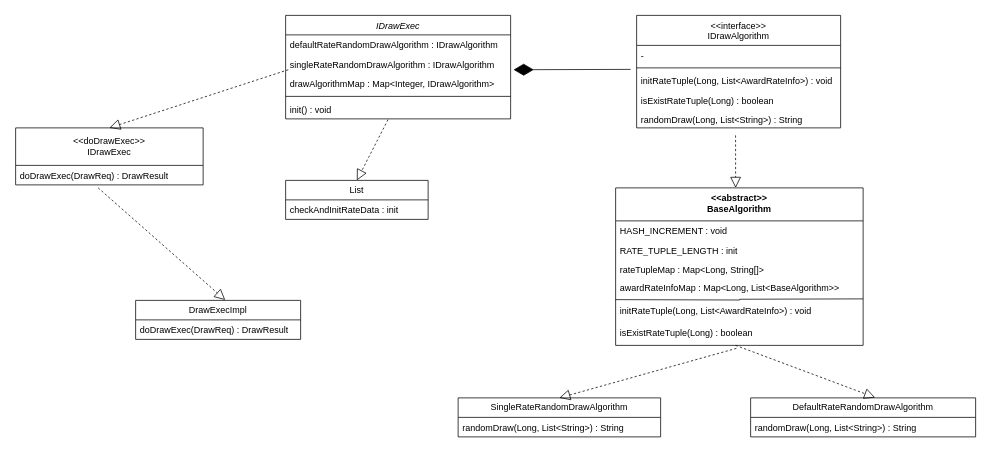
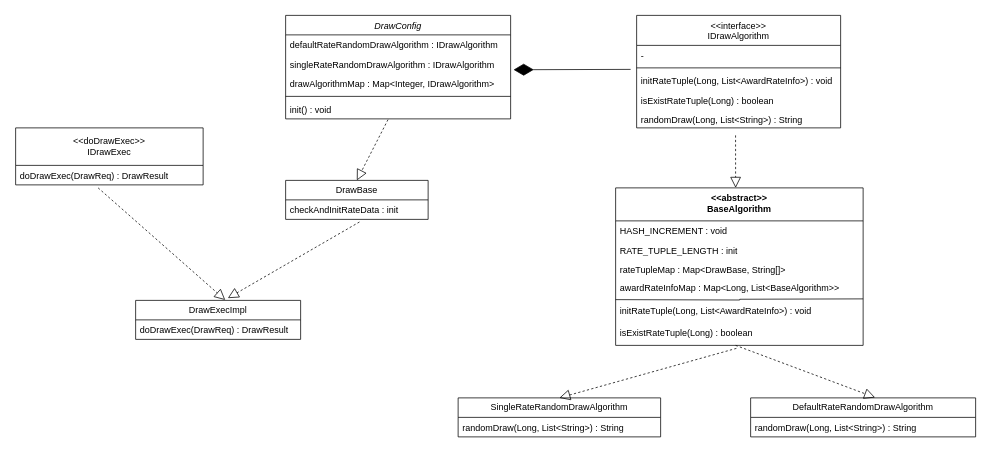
  <mxCell id="0" />
  <mxCell id="1" parent="0" />
- <mxCell id="2" value="IDrawExec" style="swimlane;fontStyle=2;align=center;verticalAlign=top;childLayout=stackLayout;horizontal=1;startSize=26;horizontalStack=0;resizeParent=1;resizeLast=0;collapsible=1;marginBottom=0;rounded=0;shadow=0;strokeWidth=1;" parent="1" vertex="1"><mxGeometry x="380" y="20" width="300" height="138" as="geometry"><mxRectangle x="230" y="140" width="160" height="26" as="alternateBounds" /></mxGeometry></mxCell>
+ <mxCell id="2" value="DrawConfig" style="swimlane;fontStyle=2;align=center;verticalAlign=top;childLayout=stackLayout;horizontal=1;startSize=26;horizontalStack=0;resizeParent=1;resizeLast=0;collapsible=1;marginBottom=0;rounded=0;shadow=0;strokeWidth=1;" parent="1" vertex="1"><mxGeometry x="380" y="20" width="300" height="138" as="geometry"><mxRectangle x="230" y="140" width="160" height="26" as="alternateBounds" /></mxGeometry></mxCell>
  <mxCell id="3" value="defaultRateRandomDrawAlgorithm : IDrawAlgorithm" style="text;align=left;verticalAlign=top;spacingLeft=4;spacingRight=4;overflow=hidden;rotatable=0;points=[[0,0.5],[1,0.5]];portConstraint=eastwest;" parent="2" vertex="1"><mxGeometry y="26" width="300" height="26" as="geometry" /></mxCell>
  <mxCell id="4" value="singleRateRandomDrawAlgorithm : IDrawAlgorithm" style="text;align=left;verticalAlign=top;spacingLeft=4;spacingRight=4;overflow=hidden;rotatable=0;points=[[0,0.5],[1,0.5]];portConstraint=eastwest;rounded=0;shadow=0;html=0;" parent="2" vertex="1"><mxGeometry y="52" width="300" height="26" as="geometry" /></mxCell>
  <mxCell id="5" value="drawAlgorithmMap : Map&lt;Integer, IDrawAlgorithm&gt;" style="text;align=left;verticalAlign=top;spacingLeft=4;spacingRight=4;overflow=hidden;rotatable=0;points=[[0,0.5],[1,0.5]];portConstraint=eastwest;rounded=0;shadow=0;html=0;" parent="2" vertex="1"><mxGeometry y="78" width="300" height="26" as="geometry" /></mxCell>
  <mxCell id="6" value="" style="line;html=1;strokeWidth=1;align=left;verticalAlign=middle;spacingTop=-1;spacingLeft=3;spacingRight=3;rotatable=0;labelPosition=right;points=[];portConstraint=eastwest;" parent="2" vertex="1"><mxGeometry y="104" width="300" height="8" as="geometry" /></mxCell>
  <mxCell id="7" value="init() : void" style="text;align=left;verticalAlign=top;spacingLeft=4;spacingRight=4;overflow=hidden;rotatable=0;points=[[0,0.5],[1,0.5]];portConstraint=eastwest;" parent="2" vertex="1"><mxGeometry y="112" width="300" height="26" as="geometry" /></mxCell>
  <mxCell id="8" value="&lt;&lt;interface&gt;&gt;&#10;IDrawAlgorithm" style="swimlane;fontStyle=0;align=center;verticalAlign=top;childLayout=stackLayout;horizontal=1;startSize=40;horizontalStack=0;resizeParent=1;resizeLast=0;collapsible=1;marginBottom=0;rounded=0;shadow=0;strokeWidth=1;" parent="1" vertex="1"><mxGeometry x="848" y="20" width="272" height="150" as="geometry"><mxRectangle x="550" y="140" width="160" height="26" as="alternateBounds" /></mxGeometry></mxCell>
  <mxCell id="9" value="-" style="text;align=left;verticalAlign=top;spacingLeft=4;spacingRight=4;overflow=hidden;rotatable=0;points=[[0,0.5],[1,0.5]];portConstraint=eastwest;" parent="8" vertex="1"><mxGeometry y="40" width="272" height="26" as="geometry" /></mxCell>
  <mxCell id="10" value="" style="line;html=1;strokeWidth=1;align=left;verticalAlign=middle;spacingTop=-1;spacingLeft=3;spacingRight=3;rotatable=0;labelPosition=right;points=[];portConstraint=eastwest;" parent="8" vertex="1"><mxGeometry y="66" width="272" height="8" as="geometry" /></mxCell>
  <mxCell id="11" value="initRateTuple(Long, List&lt;AwardRateInfo&gt;) : void" style="text;align=left;verticalAlign=top;spacingLeft=4;spacingRight=4;overflow=hidden;rotatable=0;points=[[0,0.5],[1,0.5]];portConstraint=eastwest;" parent="8" vertex="1"><mxGeometry y="74" width="272" height="26" as="geometry" /></mxCell>
  <mxCell id="12" value="isExistRateTuple(Long) : boolean" style="text;align=left;verticalAlign=top;spacingLeft=4;spacingRight=4;overflow=hidden;rotatable=0;points=[[0,0.5],[1,0.5]];portConstraint=eastwest;" vertex="1" parent="8"><mxGeometry y="100" width="272" height="26" as="geometry" /></mxCell>
  <mxCell id="13" value="randomDraw(Long, List&lt;String&gt;) : String" style="text;align=left;verticalAlign=top;spacingLeft=4;spacingRight=4;overflow=hidden;rotatable=0;points=[[0,0.5],[1,0.5]];portConstraint=eastwest;" vertex="1" parent="8"><mxGeometry y="126" width="272" height="24" as="geometry" /></mxCell>
  <mxCell id="14" value="" style="endArrow=diamondThin;endFill=1;endSize=24;html=1;rounded=0;entryX=1.013;entryY=0.788;entryDx=0;entryDy=0;entryPerimeter=0;" edge="1" parent="1" target="4"><mxGeometry width="160" relative="1" as="geometry"><mxPoint x="840" y="92" as="sourcePoint" /><mxPoint x="830" y="260" as="targetPoint" /></mxGeometry></mxCell>
  <mxCell id="15" value="&amp;lt;&amp;lt;abstract&amp;gt;&amp;gt;&lt;div&gt;BaseAlgorithm&lt;/div&gt;" style="swimlane;fontStyle=1;align=center;verticalAlign=top;childLayout=stackLayout;horizontal=1;startSize=44;horizontalStack=0;resizeParent=1;resizeParentMax=0;resizeLast=0;collapsible=1;marginBottom=0;whiteSpace=wrap;html=1;" vertex="1" parent="1"><mxGeometry x="820" y="250" width="330" height="210" as="geometry" /></mxCell>
  <mxCell id="16" value="HASH_INCREMENT : void" style="text;strokeColor=none;fillColor=none;align=left;verticalAlign=top;spacingLeft=4;spacingRight=4;overflow=hidden;rotatable=0;points=[[0,0.5],[1,0.5]];portConstraint=eastwest;whiteSpace=wrap;html=1;" vertex="1" parent="15"><mxGeometry y="44" width="330" height="26" as="geometry" /></mxCell>
  <mxCell id="17" value="RATE_TUPLE_LENGTH : init" style="text;strokeColor=none;fillColor=none;align=left;verticalAlign=top;spacingLeft=4;spacingRight=4;overflow=hidden;rotatable=0;points=[[0,0.5],[1,0.5]];portConstraint=eastwest;whiteSpace=wrap;html=1;" vertex="1" parent="15"><mxGeometry y="70" width="330" height="26" as="geometry" /></mxCell>
- <mxCell id="18" value="rateTupleMap :&amp;nbsp;Map&amp;lt;Long, String[]&amp;gt;" style="text;strokeColor=none;fillColor=none;align=left;verticalAlign=top;spacingLeft=4;spacingRight=4;overflow=hidden;rotatable=0;points=[[0,0.5],[1,0.5]];portConstraint=eastwest;whiteSpace=wrap;html=1;" vertex="1" parent="15"><mxGeometry y="96" width="330" height="24" as="geometry" /></mxCell>
+ <mxCell id="18" value="rateTupleMap :&amp;nbsp;Map&amp;lt;DrawBase, String[]&amp;gt;" style="text;strokeColor=none;fillColor=none;align=left;verticalAlign=top;spacingLeft=4;spacingRight=4;overflow=hidden;rotatable=0;points=[[0,0.5],[1,0.5]];portConstraint=eastwest;whiteSpace=wrap;html=1;" vertex="1" parent="15"><mxGeometry y="96" width="330" height="24" as="geometry" /></mxCell>
  <mxCell id="19" value="awardRateInfoMap :&amp;nbsp;Map&amp;lt;Long, List&amp;lt;BaseAlgorithm&amp;gt;&amp;gt;" style="text;strokeColor=none;fillColor=none;align=left;verticalAlign=top;spacingLeft=4;spacingRight=4;overflow=hidden;rotatable=0;points=[[0,0.5],[1,0.5]];portConstraint=eastwest;whiteSpace=wrap;html=1;" vertex="1" parent="15"><mxGeometry y="120" width="330" height="30" as="geometry" /></mxCell>
  <mxCell id="20" value="" style="endArrow=none;html=1;edgeStyle=orthogonalEdgeStyle;rounded=0;entryX=1;entryY=0.967;entryDx=0;entryDy=0;entryPerimeter=0;" edge="1" parent="15"><mxGeometry relative="1" as="geometry"><mxPoint y="149" as="sourcePoint" /><mxPoint x="330" y="148.01" as="targetPoint" /></mxGeometry></mxCell>
  <mxCell id="21" value="&lt;span style=&quot;text-wrap-mode: nowrap;&quot;&gt;initRateTuple(Long, List&amp;lt;AwardRateInfo&amp;gt;) : void&lt;/span&gt;" style="text;strokeColor=none;fillColor=none;align=left;verticalAlign=top;spacingLeft=4;spacingRight=4;overflow=hidden;rotatable=0;points=[[0,0.5],[1,0.5]];portConstraint=eastwest;whiteSpace=wrap;html=1;" vertex="1" parent="15"><mxGeometry y="150" width="330" height="30" as="geometry" /></mxCell>
  <mxCell id="22" value="&lt;span style=&quot;text-wrap-mode: nowrap;&quot;&gt;isExistRateTuple(Long) : boolean&lt;/span&gt;" style="text;strokeColor=none;fillColor=none;align=left;verticalAlign=top;spacingLeft=4;spacingRight=4;overflow=hidden;rotatable=0;points=[[0,0.5],[1,0.5]];portConstraint=eastwest;whiteSpace=wrap;html=1;" vertex="1" parent="15"><mxGeometry y="180" width="330" height="30" as="geometry" /></mxCell>
  <mxCell id="23" value="" style="endArrow=block;dashed=1;endFill=0;endSize=12;html=1;rounded=0;exitX=0.485;exitY=1.417;exitDx=0;exitDy=0;exitPerimeter=0;" edge="1" parent="1" source="13" target="15"><mxGeometry width="160" relative="1" as="geometry"><mxPoint x="600" y="300" as="sourcePoint" /><mxPoint x="760" y="300" as="targetPoint" /><Array as="points"><mxPoint x="980" y="250" /></Array></mxGeometry></mxCell>
  <mxCell id="24" value="SingleRateRandomDrawAlgorithm" style="swimlane;fontStyle=0;childLayout=stackLayout;horizontal=1;startSize=26;fillColor=none;horizontalStack=0;resizeParent=1;resizeParentMax=0;resizeLast=0;collapsible=1;marginBottom=0;whiteSpace=wrap;html=1;" vertex="1" parent="1"><mxGeometry x="610" y="530" width="270" height="52" as="geometry" /></mxCell>
  <mxCell id="25" value="&lt;span style=&quot;text-wrap-mode: nowrap;&quot;&gt;randomDraw(Long, List&amp;lt;String&amp;gt;) : String&lt;/span&gt;" style="text;strokeColor=none;fillColor=none;align=left;verticalAlign=top;spacingLeft=4;spacingRight=4;overflow=hidden;rotatable=0;points=[[0,0.5],[1,0.5]];portConstraint=eastwest;whiteSpace=wrap;html=1;" vertex="1" parent="24"><mxGeometry y="26" width="270" height="26" as="geometry" /></mxCell>
  <mxCell id="26" value="DefaultRateRandomDrawAlgorithm" style="swimlane;fontStyle=0;childLayout=stackLayout;horizontal=1;startSize=26;fillColor=none;horizontalStack=0;resizeParent=1;resizeParentMax=0;resizeLast=0;collapsible=1;marginBottom=0;whiteSpace=wrap;html=1;" vertex="1" parent="1"><mxGeometry x="1000" y="530" width="300" height="52" as="geometry" /></mxCell>
  <mxCell id="27" value="&lt;span style=&quot;text-wrap-mode: nowrap;&quot;&gt;randomDraw(Long, List&amp;lt;String&amp;gt;) : String&lt;/span&gt;" style="text;strokeColor=none;fillColor=none;align=left;verticalAlign=top;spacingLeft=4;spacingRight=4;overflow=hidden;rotatable=0;points=[[0,0.5],[1,0.5]];portConstraint=eastwest;whiteSpace=wrap;html=1;" vertex="1" parent="26"><mxGeometry y="26" width="300" height="26" as="geometry" /></mxCell>
  <mxCell id="28" value="" style="endArrow=block;dashed=1;endFill=0;endSize=12;html=1;rounded=0;exitX=0.488;exitY=1.133;exitDx=0;exitDy=0;exitPerimeter=0;entryX=0.5;entryY=0;entryDx=0;entryDy=0;" edge="1" parent="1" source="22" target="24"><mxGeometry width="160" relative="1" as="geometry"><mxPoint x="940" y="480" as="sourcePoint" /><mxPoint x="1100" y="480" as="targetPoint" /></mxGeometry></mxCell>
  <mxCell id="29" value="" style="endArrow=block;dashed=1;endFill=0;endSize=12;html=1;rounded=0;entryX=0.553;entryY=-0.01;entryDx=0;entryDy=0;entryPerimeter=0;" edge="1" parent="1" target="26"><mxGeometry width="160" relative="1" as="geometry"><mxPoint x="980" y="460" as="sourcePoint" /><mxPoint x="1140" y="460" as="targetPoint" /></mxGeometry></mxCell>
- <mxCell id="30" value="List" style="swimlane;fontStyle=0;childLayout=stackLayout;horizontal=1;startSize=26;fillColor=none;horizontalStack=0;resizeParent=1;resizeParentMax=0;resizeLast=0;collapsible=1;marginBottom=0;whiteSpace=wrap;html=1;" vertex="1" parent="1"><mxGeometry x="380" y="240" width="190" height="52" as="geometry" /></mxCell>
+ <mxCell id="30" value="DrawBase" style="swimlane;fontStyle=0;childLayout=stackLayout;horizontal=1;startSize=26;fillColor=none;horizontalStack=0;resizeParent=1;resizeParentMax=0;resizeLast=0;collapsible=1;marginBottom=0;whiteSpace=wrap;html=1;" vertex="1" parent="1"><mxGeometry x="380" y="240" width="190" height="52" as="geometry" /></mxCell>
  <mxCell id="31" value="checkAndInitRateData : init" style="text;strokeColor=none;fillColor=none;align=left;verticalAlign=top;spacingLeft=4;spacingRight=4;overflow=hidden;rotatable=0;points=[[0,0.5],[1,0.5]];portConstraint=eastwest;whiteSpace=wrap;html=1;" vertex="1" parent="30"><mxGeometry y="26" width="190" height="26" as="geometry" /></mxCell>
  <mxCell id="32" value="" style="endArrow=block;dashed=1;endFill=0;endSize=12;html=1;rounded=0;exitX=0.455;exitY=1.038;exitDx=0;exitDy=0;exitPerimeter=0;entryX=0.5;entryY=0;entryDx=0;entryDy=0;" edge="1" parent="1" source="7" target="30"><mxGeometry width="160" relative="1" as="geometry"><mxPoint y="230" as="sourcePoint" x="340" /><mxPoint x="500" y="230" as="targetPoint" /></mxGeometry></mxCell>
  <mxCell id="33" value="&amp;lt;&amp;lt;doDrawExec&amp;gt;&amp;gt;&lt;div&gt;IDrawExec&lt;/div&gt;" style="swimlane;fontStyle=0;childLayout=stackLayout;horizontal=1;startSize=50;fillColor=none;horizontalStack=0;resizeParent=1;resizeParentMax=0;resizeLast=0;collapsible=1;marginBottom=0;whiteSpace=wrap;html=1;" vertex="1" parent="1"><mxGeometry x="20" y="170" width="250" height="76" as="geometry" /></mxCell>
  <mxCell id="34" value="doDrawExec(DrawReq) : DrawResult" style="text;strokeColor=none;fillColor=none;align=left;verticalAlign=top;spacingLeft=4;spacingRight=4;overflow=hidden;rotatable=0;points=[[0,0.5],[1,0.5]];portConstraint=eastwest;whiteSpace=wrap;html=1;" vertex="1" parent="33"><mxGeometry y="50" width="250" height="26" as="geometry" /></mxCell>
  <mxCell id="35" value="DrawExecImpl" style="swimlane;fontStyle=0;childLayout=stackLayout;horizontal=1;startSize=26;fillColor=none;horizontalStack=0;resizeParent=1;resizeParentMax=0;resizeLast=0;collapsible=1;marginBottom=0;whiteSpace=wrap;html=1;" vertex="1" parent="1"><mxGeometry x="180" y="400" width="220" height="52" as="geometry" /></mxCell>
  <mxCell id="36" value="doDrawExec(DrawReq) : DrawResult" style="text;strokeColor=none;fillColor=none;align=left;verticalAlign=top;spacingLeft=4;spacingRight=4;overflow=hidden;rotatable=0;points=[[0,0.5],[1,0.5]];portConstraint=eastwest;whiteSpace=wrap;html=1;" vertex="1" parent="35"><mxGeometry y="26" width="220" height="26" as="geometry" /></mxCell>
- <mxCell id="37" value="" style="endArrow=block;dashed=1;endFill=0;endSize=12;html=1;rounded=0;entryX=0.5;entryY=0;entryDx=0;entryDy=0;exitX=0.012;exitY=0.788;exitDx=0;exitDy=0;exitPerimeter=0;" edge="1" parent="1" source="4" target="33"><mxGeometry width="160" relative="1" as="geometry"><mxPoint x="120" y="90" as="sourcePoint" /><mxPoint x="280" y="90" as="targetPoint" /></mxGeometry></mxCell>
  <mxCell id="38" value="" style="endArrow=block;dashed=1;endFill=0;endSize=12;html=1;rounded=0;entryX=0.543;entryY=-0.01;entryDx=0;entryDy=0;entryPerimeter=0;" edge="1" parent="1" target="35"><mxGeometry width="160" relative="1" as="geometry"><mxPoint x="130" y="250" as="sourcePoint" /><mxPoint x="280" y="270" as="targetPoint" /></mxGeometry></mxCell>
+ <mxCell id="39" value="" style="endArrow=block;dashed=1;endFill=0;endSize=12;html=1;rounded=0;exitX=0.518;exitY=1.135;exitDx=0;exitDy=0;exitPerimeter=0;entryX=0.559;entryY=-0.058;entryDx=0;entryDy=0;entryPerimeter=0;" edge="1" parent="1" source="31" target="35"><mxGeometry width="160" relative="1" as="geometry"><mxPoint x="500" y="330" as="sourcePoint" /><mxPoint x="300" y="390" as="targetPoint" /></mxGeometry></mxCell>
